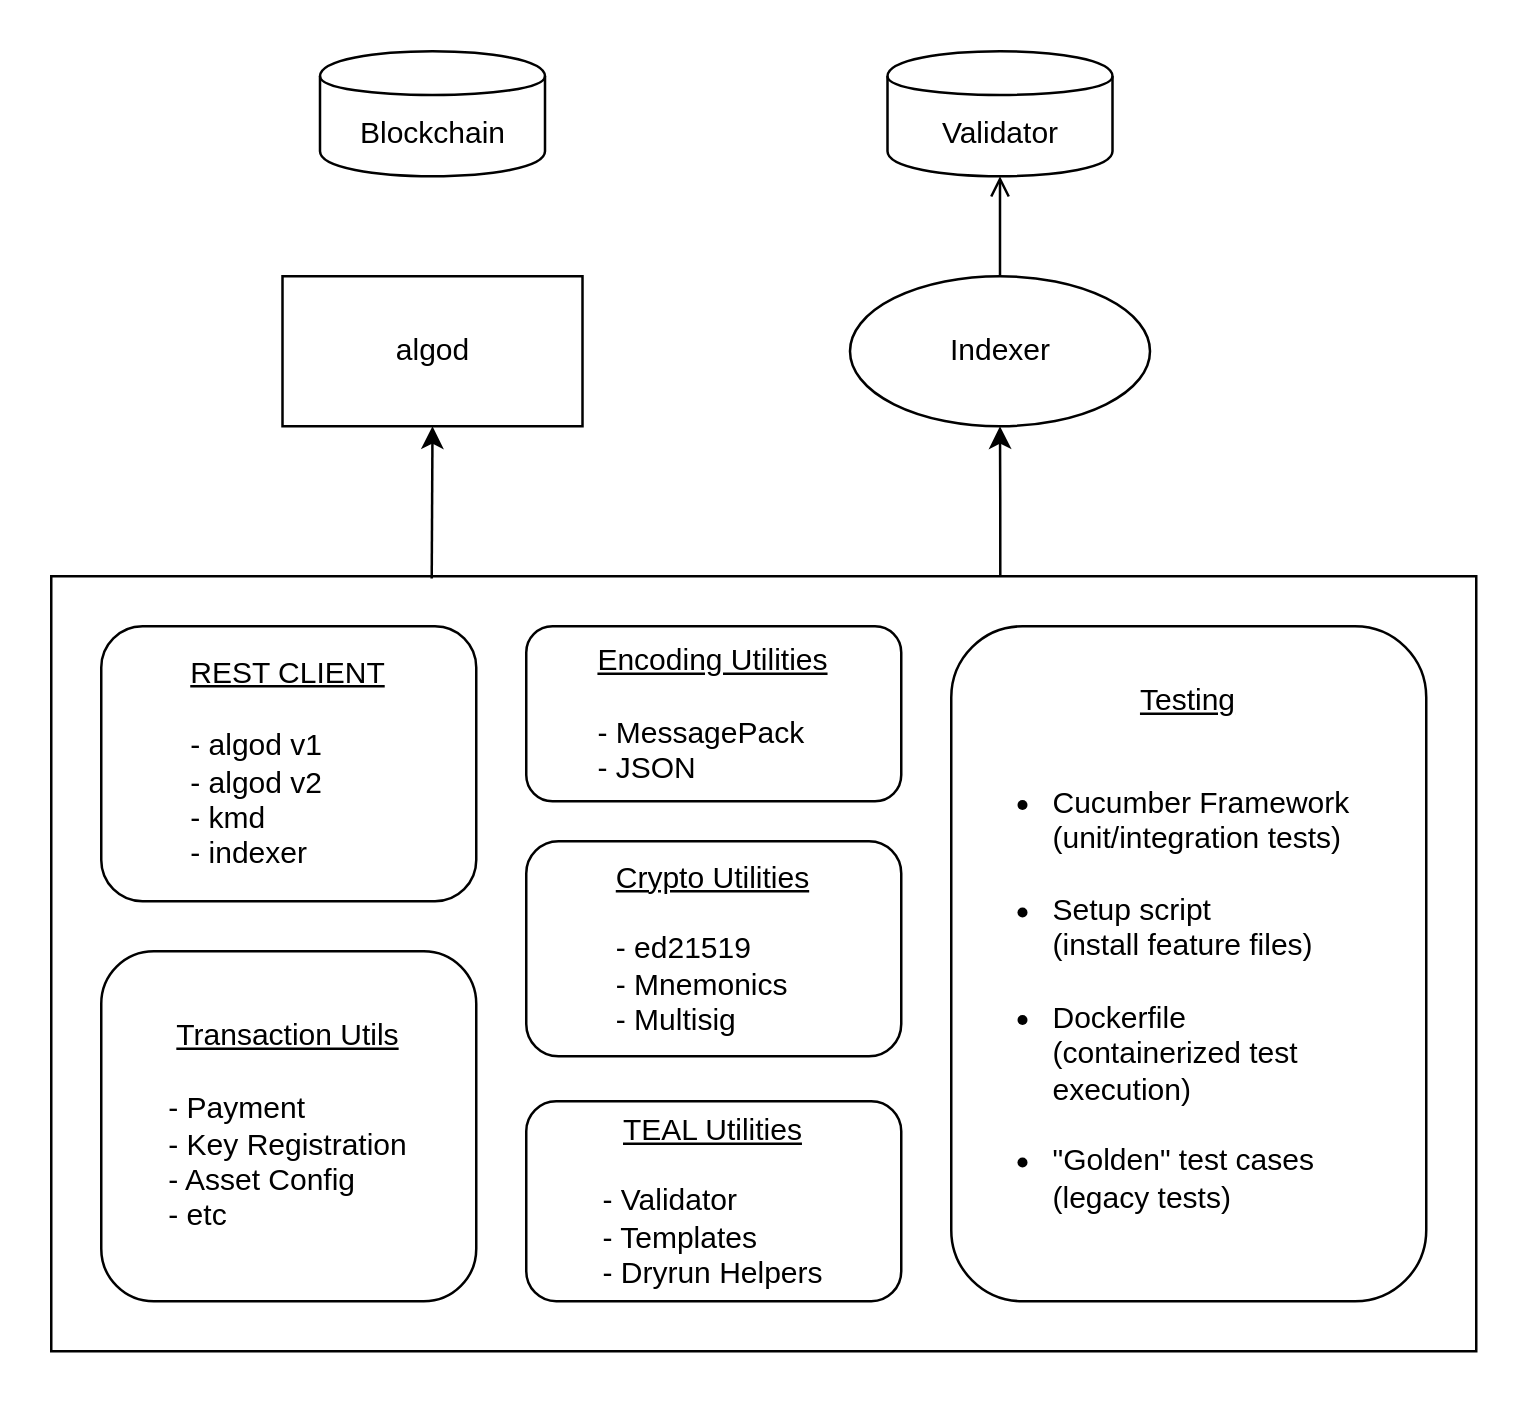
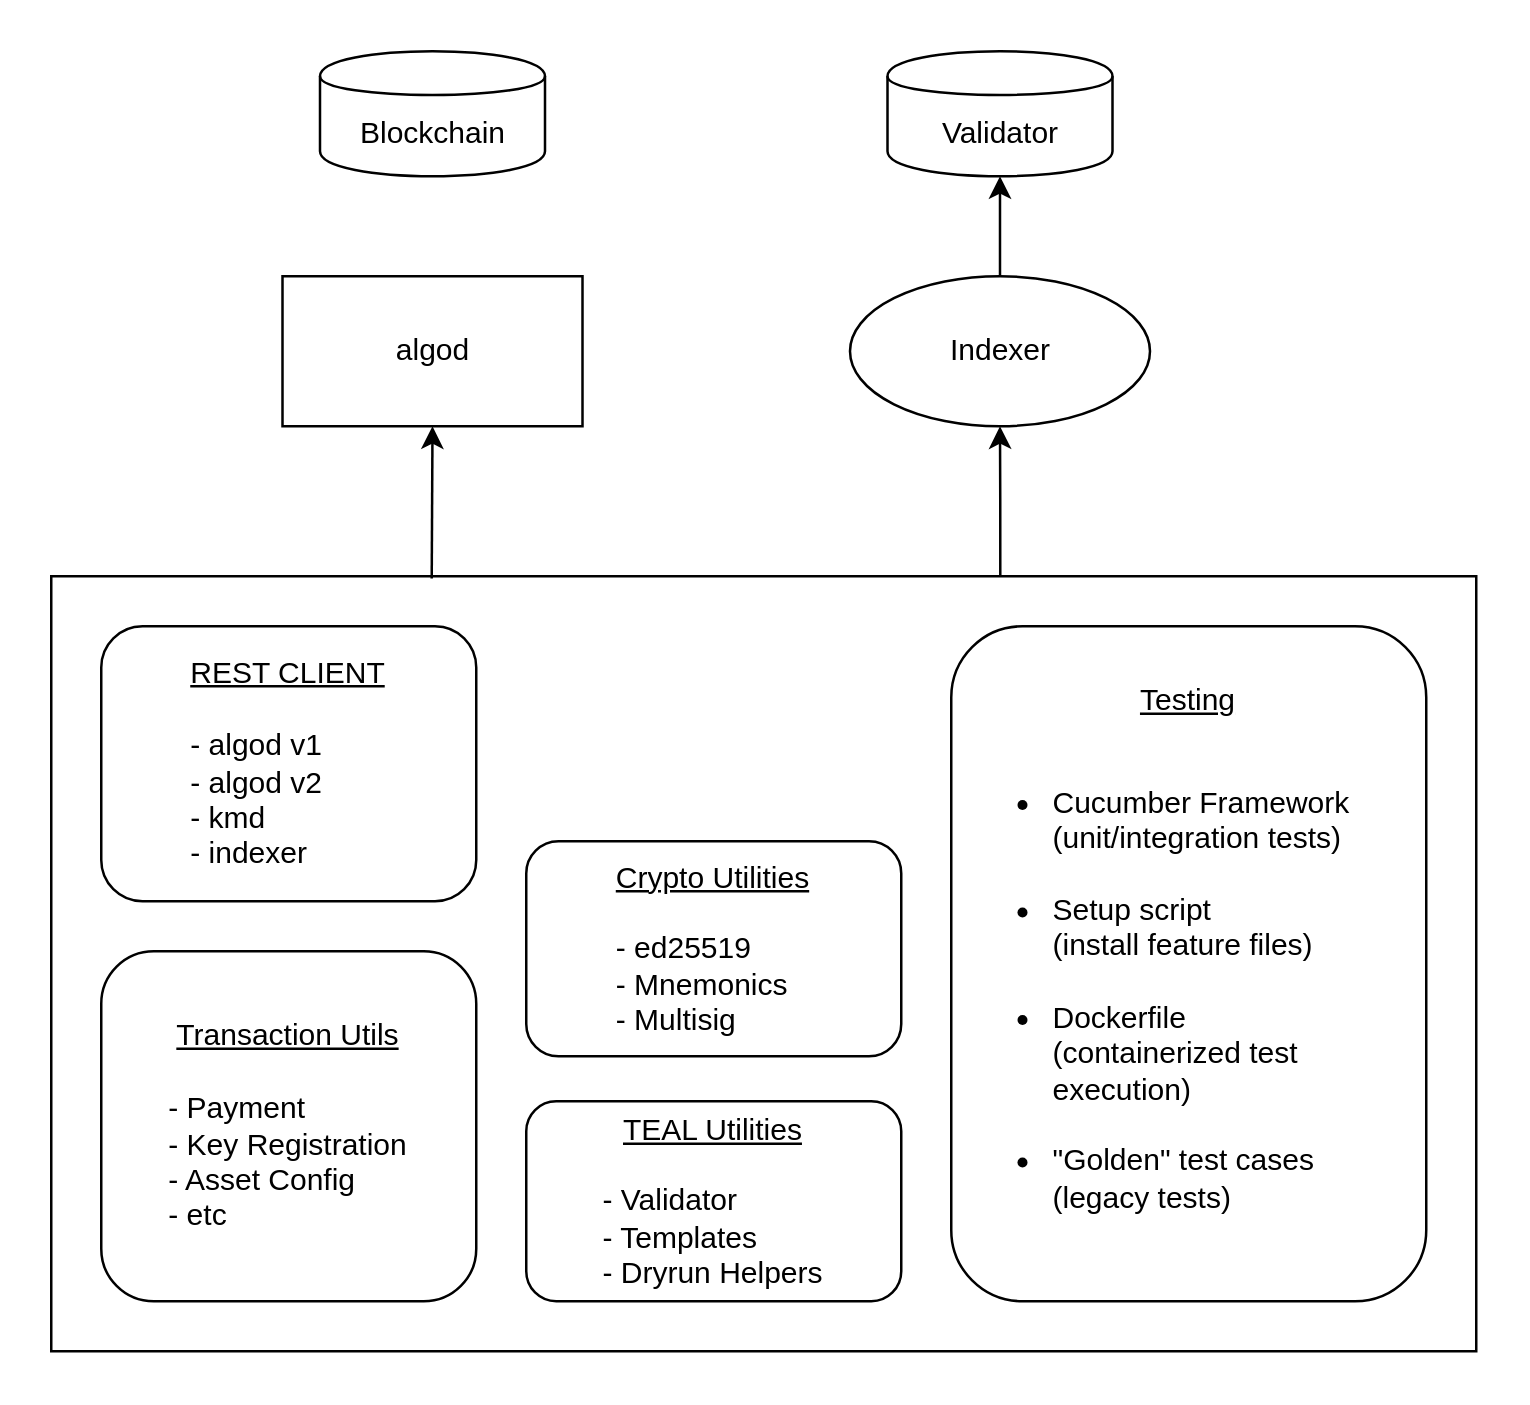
  <mxCell id="0" />
  <mxCell id="1" parent="0" />
  <mxCell id="2" style="edgeStyle=orthogonalEdgeStyle;rounded=0;orthogonalLoop=1;jettySize=auto;html=1;exitX=0.666;exitY=0.001;exitDx=0;exitDy=0;exitPerimeter=0;" edge="1" parent="1" source="3" target="12"><mxGeometry relative="1" as="geometry"><mxPoint x="398" y="230" as="sourcePoint" /><mxPoint x="399" y="172" as="targetPoint" /></mxGeometry></mxCell>
  <mxCell id="3" value="" style="rounded=0;whiteSpace=wrap;html=1;glass=0;shadow=0;" vertex="1" parent="1"><mxGeometry x="20" y="230" width="570" height="310" as="geometry" /></mxCell>
  <mxCell id="4" value="&lt;u&gt;REST CLIENT&lt;br&gt;&lt;/u&gt;&lt;br&gt;&lt;div&gt;&lt;div style=&quot;text-align: left&quot;&gt;&lt;span&gt;- algod v1&lt;/span&gt;&lt;/div&gt;&lt;span&gt;&lt;div style=&quot;text-align: left&quot;&gt;&lt;span&gt;- algod v2&lt;/span&gt;&lt;/div&gt;&lt;div style=&quot;text-align: left&quot;&gt;&lt;span&gt;- kmd&lt;/span&gt;&lt;/div&gt;&lt;/span&gt;&lt;span&gt;&lt;div style=&quot;text-align: left&quot;&gt;&lt;span&gt;- indexer&lt;/span&gt;&lt;/div&gt;&lt;/span&gt;&lt;/div&gt;" style="rounded=1;whiteSpace=wrap;html=1;" vertex="1" parent="1"><mxGeometry x="40" y="250" width="150" height="110" as="geometry" /></mxCell>
  <mxCell id="5" value="&lt;u&gt;Transaction Utils&lt;/u&gt;&lt;u&gt;&lt;br&gt;&lt;/u&gt;&lt;br&gt;&lt;div style=&quot;text-align: left&quot;&gt;&lt;span&gt;- Payment&lt;/span&gt;&lt;/div&gt;&lt;div style=&quot;text-align: left&quot;&gt;&lt;span&gt;- Key Registration&lt;/span&gt;&lt;/div&gt;&lt;div style=&quot;text-align: left&quot;&gt;&lt;span&gt;- Asset Config&lt;/span&gt;&lt;/div&gt;&lt;div style=&quot;text-align: left&quot;&gt;&lt;span&gt;- etc&lt;/span&gt;&lt;/div&gt;" style="rounded=1;whiteSpace=wrap;html=1;" vertex="1" parent="1"><mxGeometry x="40" y="380" width="150" height="140" as="geometry" /></mxCell>
- <mxCell id="6" value="&lt;u&gt;Encoding Utilities&lt;/u&gt;&lt;br&gt;&lt;br&gt;&lt;div style=&quot;text-align: left&quot;&gt;&lt;span&gt;- MessagePack&lt;/span&gt;&lt;/div&gt;&lt;div style=&quot;text-align: left&quot;&gt;&lt;span&gt;- JSON&lt;/span&gt;&lt;/div&gt;" style="rounded=1;whiteSpace=wrap;html=1;" vertex="1" parent="1"><mxGeometry x="210" y="250" width="150" height="70" as="geometry" /></mxCell>
- <mxCell id="7" value="&lt;div&gt;&lt;u&gt;Crypto Utilities&lt;/u&gt;&lt;/div&gt;&lt;div&gt;&lt;br&gt;&lt;/div&gt;&lt;div style=&quot;text-align: left&quot;&gt;&lt;span&gt;- ed21519&lt;/span&gt;&lt;/div&gt;&lt;div style=&quot;text-align: left&quot;&gt;&lt;span&gt;- Mnemonics&lt;/span&gt;&lt;/div&gt;&lt;div style=&quot;text-align: left&quot;&gt;&lt;span&gt;- Multisig&lt;/span&gt;&lt;/div&gt;" style="rounded=1;whiteSpace=wrap;html=1;align=center;" vertex="1" parent="1"><mxGeometry x="210" y="336" width="150" height="86" as="geometry" /></mxCell>
+ <mxCell id="7" value="&lt;div&gt;&lt;u&gt;Crypto Utilities&lt;/u&gt;&lt;/div&gt;&lt;div&gt;&lt;br&gt;&lt;/div&gt;&lt;div style=&quot;text-align: left&quot;&gt;&lt;span&gt;- ed25519&lt;/span&gt;&lt;/div&gt;&lt;div style=&quot;text-align: left&quot;&gt;&lt;span&gt;- Mnemonics&lt;/span&gt;&lt;/div&gt;&lt;div style=&quot;text-align: left&quot;&gt;&lt;span&gt;- Multisig&lt;/span&gt;&lt;/div&gt;" style="rounded=1;whiteSpace=wrap;html=1;align=center;" vertex="1" parent="1"><mxGeometry x="210" y="336" width="150" height="86" as="geometry" /></mxCell>
  <mxCell id="8" value="&lt;u&gt;TEAL Utilities&lt;br&gt;&lt;/u&gt;&lt;br&gt;&lt;div style=&quot;text-align: left&quot;&gt;&lt;span&gt;- Validator&lt;/span&gt;&lt;/div&gt;&lt;div style=&quot;text-align: left&quot;&gt;&lt;span&gt;- Templates&lt;/span&gt;&lt;/div&gt;&lt;div style=&quot;text-align: left&quot;&gt;&lt;span&gt;- Dryrun Helpers&lt;/span&gt;&lt;/div&gt;" style="rounded=1;whiteSpace=wrap;html=1;" vertex="1" parent="1"><mxGeometry x="210" y="440" width="150" height="80" as="geometry" /></mxCell>
  <mxCell id="9" value="&lt;u&gt;Testing&lt;br&gt;&lt;/u&gt;&lt;br&gt;&lt;div style=&quot;text-align: left&quot;&gt;&lt;ul&gt;&lt;li&gt;&lt;span&gt;Cucumber Framework (unit/integration tests)&lt;br&gt;&lt;br&gt;&lt;/span&gt;&lt;/li&gt;&lt;li&gt;&lt;span&gt;Setup script&lt;br&gt;&lt;/span&gt;(install feature files)&lt;br&gt;&lt;br&gt;&lt;/li&gt;&lt;li&gt;&lt;span&gt;Dockerfile&lt;br&gt;&lt;/span&gt;(containerized test execution)&lt;br&gt;&lt;br&gt;&lt;/li&gt;&lt;li&gt;&lt;span&gt;&quot;Golden&quot; test cases&lt;br&gt;&lt;/span&gt;(legacy tests)&lt;/li&gt;&lt;/ul&gt;&lt;/div&gt;" style="rounded=1;whiteSpace=wrap;html=1;" vertex="1" parent="1"><mxGeometry x="380" y="250" width="190" height="270" as="geometry" /></mxCell>
  <mxCell id="10" value="algod" style="rounded=0;whiteSpace=wrap;html=1;shadow=0;glass=0;" vertex="1" parent="1"><mxGeometry x="112.5" y="110" width="120" height="60" as="geometry" /></mxCell>
- <mxCell id="11" style="edgeStyle=orthogonalEdgeStyle;rounded=0;orthogonalLoop=1;jettySize=auto;html=1;entryX=0.5;entryY=1;entryDx=0;entryDy=0;endArrow=open;" edge="1" parent="1" source="12" target="14"><mxGeometry relative="1" as="geometry" /></mxCell>
+ <mxCell id="11" style="edgeStyle=orthogonalEdgeStyle;rounded=0;orthogonalLoop=1;jettySize=auto;html=1;entryX=0.5;entryY=1;entryDx=0;entryDy=0;" edge="1" parent="1" source="12" target="14"><mxGeometry relative="1" as="geometry" /></mxCell>
  <mxCell id="12" value="Indexer" style="ellipse;whiteSpace=wrap;html=1;shadow=0;glass=0;" vertex="1" parent="1"><mxGeometry x="339.5" y="110" width="120" height="60" as="geometry" /></mxCell>
  <mxCell id="13" value="Blockchain" style="shape=cylinder;whiteSpace=wrap;html=1;boundedLbl=1;backgroundOutline=1;rounded=0;shadow=0;glass=0;" vertex="1" parent="1"><mxGeometry x="127.5" y="20" width="90" height="50" as="geometry" /></mxCell>
  <mxCell id="14" value="Validator" style="shape=cylinder;whiteSpace=wrap;html=1;boundedLbl=1;backgroundOutline=1;rounded=0;shadow=0;glass=0;" vertex="1" parent="1"><mxGeometry x="354.5" y="20" width="90" height="50" as="geometry" /></mxCell>
  <mxCell id="15" value="" style="endArrow=classic;html=1;exitX=0.267;exitY=0.003;exitDx=0;exitDy=0;entryX=0.5;entryY=1;entryDx=0;entryDy=0;exitPerimeter=0;" edge="1" parent="1" source="3" target="10"><mxGeometry width="50" height="50" relative="1" as="geometry"><mxPoint x="240" y="250" as="sourcePoint" /><mxPoint x="290" y="200" as="targetPoint" /></mxGeometry></mxCell>
